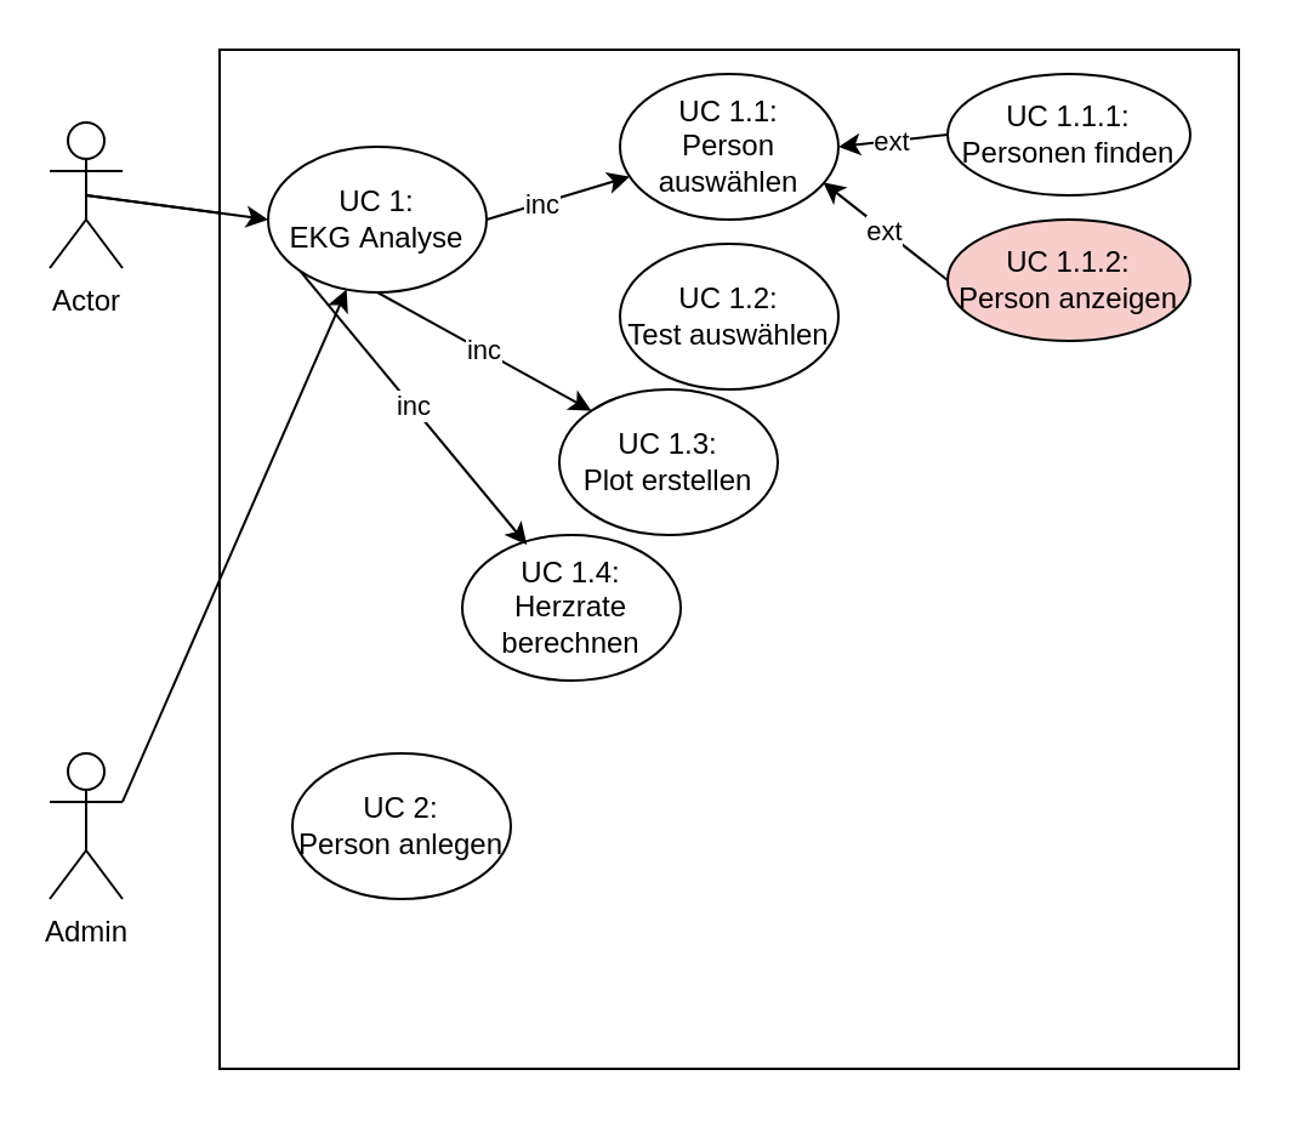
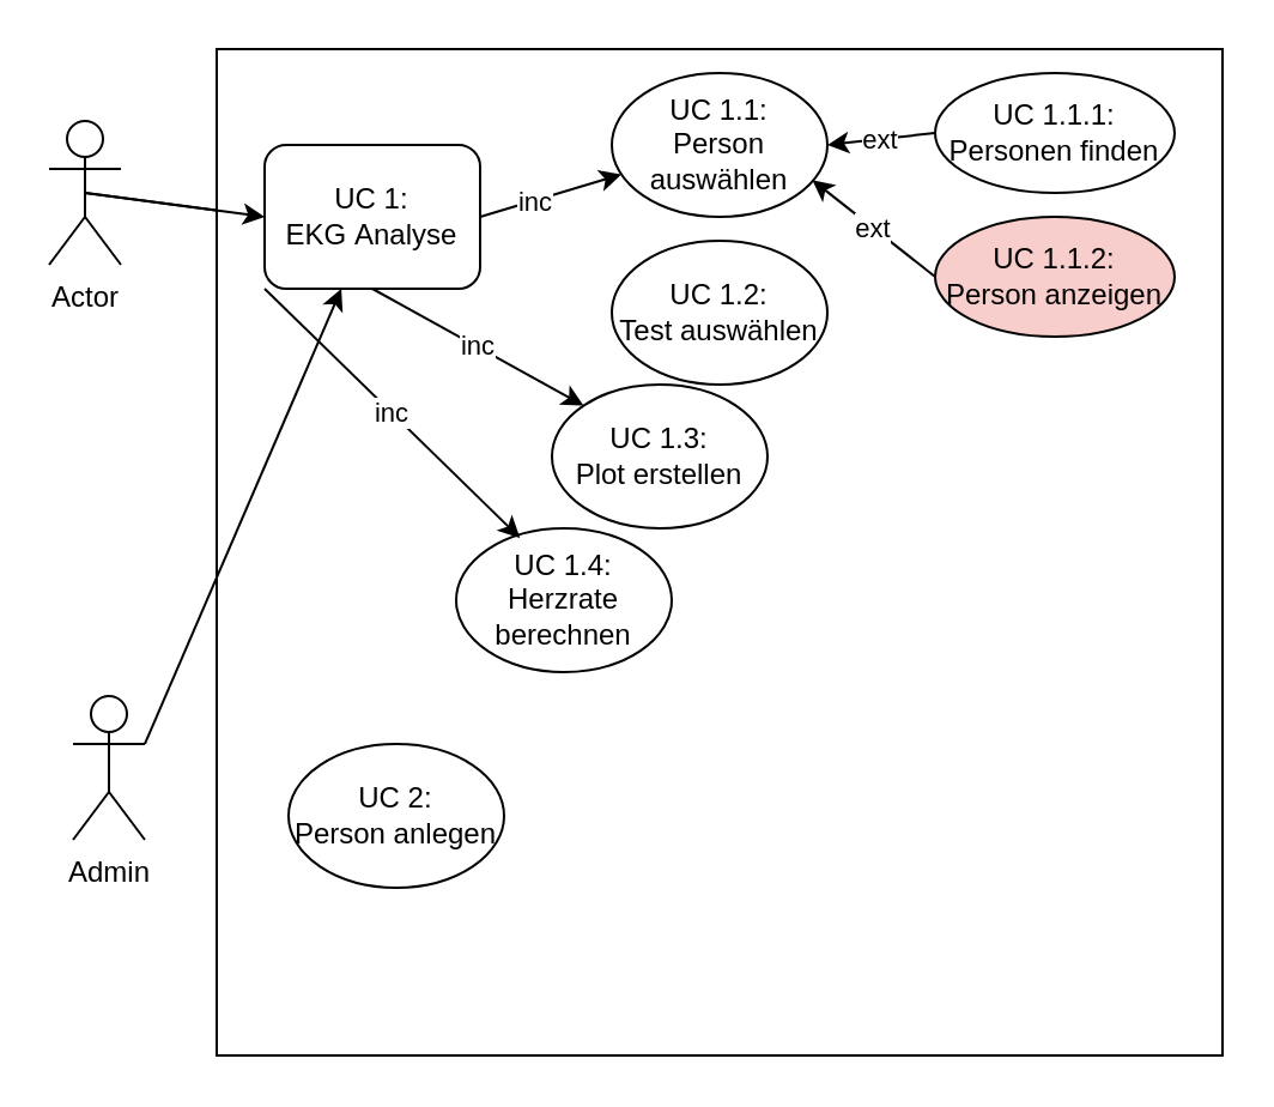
  <mxCell id="0" />
  <mxCell id="1" parent="0" />
  <mxCell id="2" style="edgeStyle=none;html=1;exitX=0.5;exitY=0.5;exitDx=0;exitDy=0;exitPerimeter=0;entryX=0;entryY=0.5;entryDx=0;entryDy=0;" edge="1" parent="1" source="20" target="7"><mxGeometry relative="1" as="geometry" /></mxCell>
  <mxCell id="3" value="" style="whiteSpace=wrap;html=1;aspect=fixed;" vertex="1" parent="1"><mxGeometry x="90" y="20" width="420" height="420" as="geometry" /></mxCell>
  <mxCell id="4" style="edgeStyle=none;html=1;exitX=1;exitY=0.5;exitDx=0;exitDy=0;" edge="1" parent="1" source="7" target="8"><mxGeometry relative="1" as="geometry" /></mxCell>
  <mxCell id="5" value="inc" style="edgeLabel;html=1;align=center;verticalAlign=middle;resizable=0;points=[];" vertex="1" connectable="0" parent="4"><mxGeometry x="-0.232" relative="1" as="geometry"><mxPoint as="offset" /></mxGeometry></mxCell>
  <mxCell id="6" value="inc" style="edgeStyle=none;html=1;exitX=0.5;exitY=1;exitDx=0;exitDy=0;entryX=0;entryY=0;entryDx=0;entryDy=0;" edge="1" parent="1" source="7" target="10"><mxGeometry relative="1" as="geometry" /></mxCell>
- <mxCell id="7" value="UC 1:&lt;div&gt;EKG&amp;nbsp;&lt;span style=&quot;background-color: transparent;&quot;&gt;Analyse&lt;/span&gt;&lt;/div&gt;" style="ellipse;whiteSpace=wrap;html=1;" vertex="1" parent="1"><mxGeometry x="110" y="60" width="90" height="60" as="geometry" /></mxCell>
+ <mxCell id="7" value="UC 1:&lt;div&gt;EKG&amp;nbsp;&lt;span style=&quot;background-color: transparent;&quot;&gt;Analyse&lt;/span&gt;&lt;/div&gt;" style="whiteSpace=wrap;html=1;rounded=1;" vertex="1" parent="1"><mxGeometry x="110" y="60" width="90" height="60" as="geometry" /></mxCell>
  <mxCell id="8" value="UC 1.1:&lt;div&gt;Person auswählen&lt;/div&gt;" style="ellipse;whiteSpace=wrap;html=1;" vertex="1" parent="1"><mxGeometry x="255" y="30" width="90" height="60" as="geometry" /></mxCell>
  <mxCell id="9" value="UC 1.2:&lt;div&gt;Test auswählen&lt;/div&gt;" style="ellipse;whiteSpace=wrap;html=1;" vertex="1" parent="1"><mxGeometry x="255" y="100" width="90" height="60" as="geometry" /></mxCell>
  <mxCell id="10" value="UC 1.3:&lt;div&gt;Plot erstellen&lt;/div&gt;" style="ellipse;whiteSpace=wrap;html=1;" vertex="1" parent="1"><mxGeometry x="230" y="160" width="90" height="60" as="geometry" /></mxCell>
  <mxCell id="11" value="UC 1.4:&lt;div&gt;Herzrate berechnen&lt;/div&gt;" style="ellipse;whiteSpace=wrap;html=1;" vertex="1" parent="1"><mxGeometry x="190" y="220" width="90" height="60" as="geometry" /></mxCell>
  <mxCell id="12" value="UC 1.1.2:&lt;div&gt;Person anzeigen&lt;/div&gt;" style="ellipse;whiteSpace=wrap;html=1;fillColor=#f8cecc;" vertex="1" parent="1"><mxGeometry x="390" y="90" width="100" height="50" as="geometry" /></mxCell>
  <mxCell id="13" value="ext" style="edgeStyle=none;html=1;exitX=0;exitY=0.5;exitDx=0;exitDy=0;entryX=1;entryY=0.5;entryDx=0;entryDy=0;" edge="1" parent="1" source="14" target="8"><mxGeometry relative="1" as="geometry" /></mxCell>
  <mxCell id="14" value="UC 1.1.1:&lt;div&gt;Personen finden&lt;/div&gt;" style="ellipse;whiteSpace=wrap;html=1;" vertex="1" parent="1"><mxGeometry x="390" y="30" width="100" height="50" as="geometry" /></mxCell>
  <mxCell id="15" style="edgeStyle=none;html=1;exitX=1;exitY=0.333;exitDx=0;exitDy=0;exitPerimeter=0;" edge="1" parent="1" source="16" target="7"><mxGeometry relative="1" as="geometry" /></mxCell>
- <mxCell id="16" value="Admin" style="shape=umlActor;verticalLabelPosition=bottom;verticalAlign=top;html=1;outlineConnect=0;" vertex="1" parent="1"><mxGeometry x="20" y="310" width="30" height="60" as="geometry" /></mxCell>
+ <mxCell id="16" value="Admin" style="shape=umlActor;verticalLabelPosition=bottom;verticalAlign=top;html=1;outlineConnect=0;" vertex="1" parent="1"><mxGeometry x="30" y="290" width="30" height="60" as="geometry" /></mxCell>
  <mxCell id="17" value="inc" style="edgeStyle=none;html=1;exitX=0;exitY=1;exitDx=0;exitDy=0;entryX=0.296;entryY=0.067;entryDx=0;entryDy=0;entryPerimeter=0;" edge="1" parent="1" source="7" target="11"><mxGeometry relative="1" as="geometry" /></mxCell>
  <mxCell id="18" value="ext" style="edgeStyle=none;html=1;exitX=0;exitY=0.5;exitDx=0;exitDy=0;entryX=0.93;entryY=0.744;entryDx=0;entryDy=0;entryPerimeter=0;" edge="1" parent="1" source="12" target="8"><mxGeometry relative="1" as="geometry" /></mxCell>
  <mxCell id="19" value="UC 2:&lt;div&gt;Person anlegen&lt;/div&gt;" style="ellipse;whiteSpace=wrap;html=1;" vertex="1" parent="1"><mxGeometry x="120" y="310" width="90" height="60" as="geometry" /></mxCell>
  <mxCell id="20" value="Actor" style="shape=umlActor;verticalLabelPosition=bottom;verticalAlign=top;html=1;outlineConnect=0;" vertex="1" parent="1"><mxGeometry x="20" y="50" width="30" height="60" as="geometry" /></mxCell>
  <mxCell id="21" style="edgeStyle=none;html=1;exitX=0.5;exitY=0.5;exitDx=0;exitDy=0;exitPerimeter=0;entryX=0;entryY=0.5;entryDx=0;entryDy=0;" edge="1" parent="1" source="20" target="7"><mxGeometry relative="1" as="geometry" /></mxCell>
